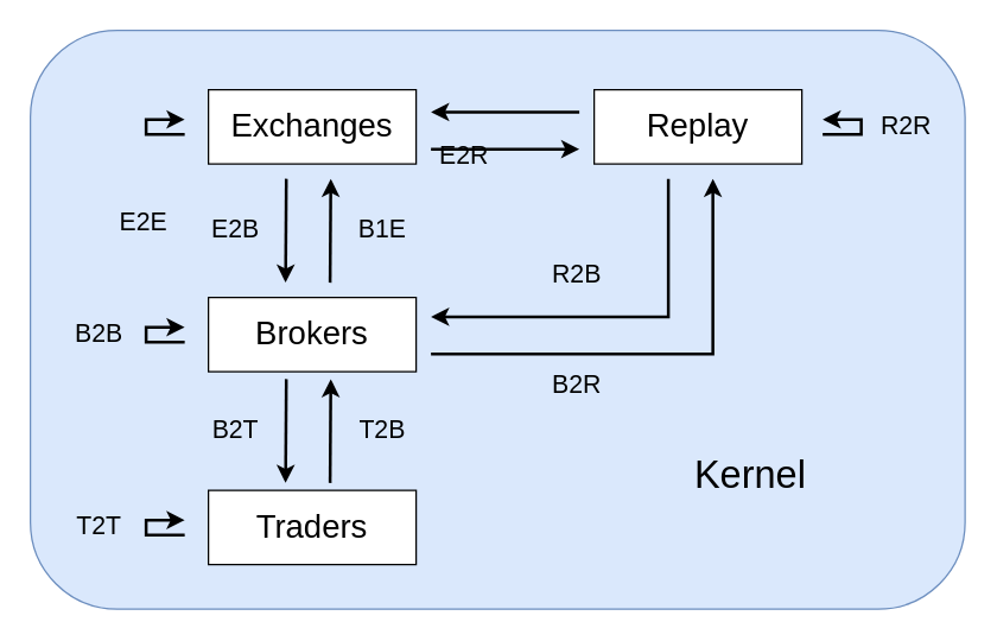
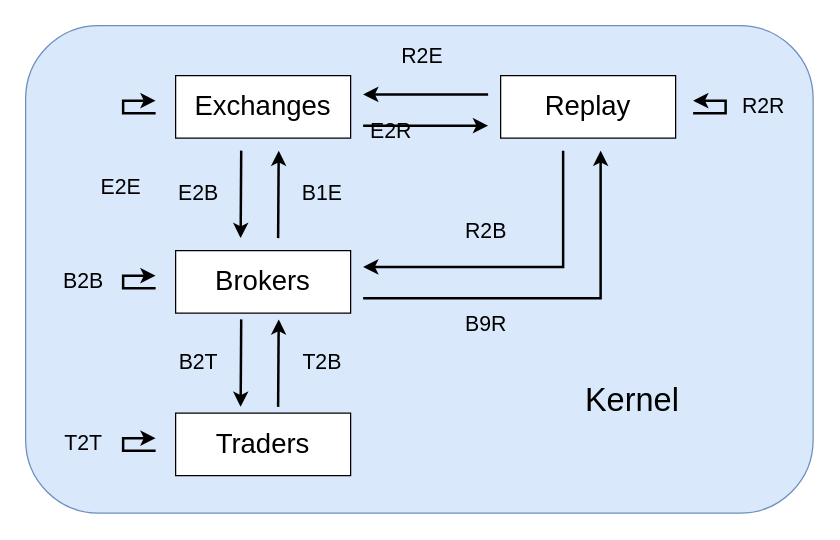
  <mxCell id="0" />
  <mxCell id="1" parent="0" />
  <mxCell id="2" value="" style="rounded=1;whiteSpace=wrap;html=1;fontSize=17;fillColor=#dae8fc;strokeColor=#6c8ebf;" parent="1" vertex="1"><mxGeometry x="20" y="20" width="630" height="390" as="geometry" /></mxCell>
  <mxCell id="3" value="" style="endArrow=classic;html=1;rounded=0;strokeWidth=2;" parent="1" edge="1"><mxGeometry width="50" height="50" relative="1" as="geometry"><mxPoint x="222" y="190" as="sourcePoint" /><mxPoint x="222.47" y="120" as="targetPoint" /></mxGeometry></mxCell>
  <mxCell id="4" value="" style="endArrow=classic;html=1;rounded=0;strokeWidth=2;" parent="1" edge="1"><mxGeometry width="50" height="50" relative="1" as="geometry"><mxPoint x="192.47" y="120" as="sourcePoint" /><mxPoint x="192" y="190" as="targetPoint" /></mxGeometry></mxCell>
  <mxCell id="5" value="B1E" style="text;html=1;align=center;verticalAlign=middle;resizable=0;points=[];autosize=1;strokeColor=none;fillColor=none;fontSize=17;" parent="1" vertex="1"><mxGeometry x="232" y="140" width="50" height="30" as="geometry" /></mxCell>
  <mxCell id="6" value="E2B" style="text;html=1;align=center;verticalAlign=middle;resizable=0;points=[];autosize=1;strokeColor=none;fillColor=none;fontSize=17;" parent="1" vertex="1"><mxGeometry x="133" y="140" width="50" height="30" as="geometry" /></mxCell>
  <mxCell id="7" value="" style="endArrow=classic;html=1;rounded=0;strokeWidth=2;" parent="1" edge="1"><mxGeometry width="50" height="50" relative="1" as="geometry"><mxPoint x="222" y="325" as="sourcePoint" /><mxPoint x="222.47" y="255" as="targetPoint" /></mxGeometry></mxCell>
  <mxCell id="8" value="" style="endArrow=classic;html=1;rounded=0;strokeWidth=2;" parent="1" edge="1"><mxGeometry width="50" height="50" relative="1" as="geometry"><mxPoint x="192.47" y="255" as="sourcePoint" /><mxPoint x="192" y="325" as="targetPoint" /></mxGeometry></mxCell>
  <mxCell id="9" value="T2B" style="text;html=1;align=center;verticalAlign=middle;resizable=0;points=[];autosize=1;strokeColor=none;fillColor=none;fontSize=17;" parent="1" vertex="1"><mxGeometry x="232" y="275" width="50" height="30" as="geometry" /></mxCell>
  <mxCell id="10" value="B2T" style="text;html=1;align=center;verticalAlign=middle;resizable=0;points=[];autosize=1;strokeColor=none;fillColor=none;fontSize=17;" parent="1" vertex="1"><mxGeometry x="133" y="275" width="50" height="30" as="geometry" /></mxCell>
  <mxCell id="11" value="E2R" style="text;html=1;align=center;verticalAlign=middle;resizable=0;points=[];autosize=1;strokeColor=none;fillColor=none;fontSize=17;" parent="1" vertex="1"><mxGeometry x="287" y="90" width="50" height="30" as="geometry" /></mxCell>
+ <mxCell id="12" value="R2E" style="text;html=1;align=center;verticalAlign=middle;resizable=0;points=[];autosize=1;strokeColor=none;fillColor=none;fontSize=17;" parent="1" vertex="1"><mxGeometry x="312" y="30" width="50" height="30" as="geometry" /></mxCell>
  <mxCell id="13" value="" style="endArrow=classic;html=1;rounded=0;strokeWidth=2;" parent="1" edge="1"><mxGeometry width="50" height="50" relative="1" as="geometry"><mxPoint x="554" y="90" as="sourcePoint" /><mxPoint x="554" y="80" as="targetPoint" /><Array as="points"><mxPoint x="580" y="90" /><mxPoint x="580" y="80" /></Array></mxGeometry></mxCell>
  <mxCell id="14" value="R2R" style="text;html=1;align=center;verticalAlign=middle;resizable=0;points=[];autosize=1;strokeColor=none;fillColor=none;fontSize=17;" parent="1" vertex="1"><mxGeometry x="585" y="70" width="50" height="30" as="geometry" /></mxCell>
  <mxCell id="15" value="Exchanges" style="rounded=0;whiteSpace=wrap;html=1;fontSize=22;" parent="1" vertex="1"><mxGeometry x="140" y="60" width="140" height="50" as="geometry" /></mxCell>
  <mxCell id="16" value="Brokers" style="rounded=0;whiteSpace=wrap;html=1;fontSize=22;" parent="1" vertex="1"><mxGeometry x="140" y="200" width="140" height="50" as="geometry" /></mxCell>
  <mxCell id="17" value="Traders" style="rounded=0;whiteSpace=wrap;html=1;fontSize=22;" parent="1" vertex="1"><mxGeometry x="140" y="330" width="140" height="50" as="geometry" /></mxCell>
  <mxCell id="18" value="Kernel" style="text;html=1;align=center;verticalAlign=middle;resizable=0;points=[];autosize=1;strokeColor=none;fillColor=none;fontSize=26;" parent="1" vertex="1"><mxGeometry x="460" y="300" width="90" height="40" as="geometry" /></mxCell>
  <mxCell id="19" value="" style="endArrow=classic;html=1;rounded=0;strokeWidth=2;" parent="1" edge="1"><mxGeometry width="50" height="50" relative="1" as="geometry"><mxPoint x="450" y="120" as="sourcePoint" /><mxPoint x="290" y="213" as="targetPoint" /><Array as="points"><mxPoint x="450" y="213" /></Array></mxGeometry></mxCell>
  <mxCell id="20" value="" style="endArrow=none;html=1;rounded=0;strokeWidth=2;startArrow=classic;startFill=1;endFill=0;" parent="1" edge="1"><mxGeometry width="50" height="50" relative="1" as="geometry"><mxPoint x="480" y="120" as="sourcePoint" /><mxPoint x="290" y="238" as="targetPoint" /><Array as="points"><mxPoint x="480" y="238" /></Array></mxGeometry></mxCell>
  <mxCell id="21" value="R2B" style="text;html=1;align=center;verticalAlign=middle;resizable=0;points=[];autosize=1;strokeColor=none;fillColor=none;fontSize=17;" parent="1" vertex="1"><mxGeometry x="362.5" y="170" width="50" height="30" as="geometry" /></mxCell>
- <mxCell id="22" value="B2R" style="text;html=1;align=center;verticalAlign=middle;resizable=0;points=[];autosize=1;strokeColor=none;fillColor=none;fontSize=17;" parent="1" vertex="1"><mxGeometry x="362.5" y="245" width="50" height="30" as="geometry" /></mxCell>
+ <mxCell id="22" value="B9R" style="text;html=1;align=center;verticalAlign=middle;resizable=0;points=[];autosize=1;strokeColor=none;fillColor=none;fontSize=17;" parent="1" vertex="1"><mxGeometry x="362.5" y="245" width="50" height="30" as="geometry" /></mxCell>
  <mxCell id="23" value="Replay" style="rounded=0;whiteSpace=wrap;html=1;fontSize=22;" parent="1" vertex="1"><mxGeometry x="400" y="60" width="140" height="50" as="geometry" /></mxCell>
  <mxCell id="24" value="" style="endArrow=classic;html=1;rounded=0;strokeWidth=2;" parent="1" edge="1"><mxGeometry width="50" height="50" relative="1" as="geometry"><mxPoint x="390" y="75" as="sourcePoint" /><mxPoint x="290" y="75" as="targetPoint" /><Array as="points" /></mxGeometry></mxCell>
  <mxCell id="25" value="" style="endArrow=none;html=1;rounded=0;strokeWidth=2;startArrow=classic;startFill=1;endFill=0;" parent="1" edge="1"><mxGeometry width="50" height="50" relative="1" as="geometry"><mxPoint x="390" y="100" as="sourcePoint" /><mxPoint x="290" y="100" as="targetPoint" /><Array as="points" /></mxGeometry></mxCell>
  <mxCell id="26" value="" style="endArrow=classic;html=1;rounded=0;strokeWidth=2;" parent="1" edge="1"><mxGeometry width="50" height="50" relative="1" as="geometry"><mxPoint x="124" y="230" as="sourcePoint" /><mxPoint x="124" y="220" as="targetPoint" /><Array as="points"><mxPoint x="98" y="230" /><mxPoint x="98" y="220" /></Array></mxGeometry></mxCell>
  <mxCell id="27" value="B2B" style="text;html=1;align=center;verticalAlign=middle;resizable=0;points=[];autosize=1;strokeColor=none;fillColor=none;fontSize=17;flipV=0;flipH=1;" parent="1" vertex="1"><mxGeometry x="41" y="210" width="50" height="30" as="geometry" /></mxCell>
  <mxCell id="28" value="" style="endArrow=classic;html=1;rounded=0;strokeWidth=2;" parent="1" edge="1"><mxGeometry width="50" height="50" relative="1" as="geometry"><mxPoint x="124" y="90" as="sourcePoint" /><mxPoint x="124" y="80" as="targetPoint" /><Array as="points"><mxPoint x="98" y="90" /><mxPoint x="98" y="80" /></Array></mxGeometry></mxCell>
  <mxCell id="29" value="E2E" style="text;html=1;align=center;verticalAlign=middle;resizable=0;points=[];autosize=1;strokeColor=none;fillColor=none;fontSize=17;flipV=0;flipH=1;" parent="1" vertex="1"><mxGeometry x="71" y="135" width="50" height="30" as="geometry" /></mxCell>
  <mxCell id="30" value="" style="endArrow=classic;html=1;rounded=0;strokeWidth=2;" edge="1" parent="1"><mxGeometry width="50" height="50" relative="1" as="geometry"><mxPoint x="124" y="360" as="sourcePoint" /><mxPoint x="124" y="350" as="targetPoint" /><Array as="points"><mxPoint x="98" y="360" /><mxPoint x="98" y="350" /></Array></mxGeometry></mxCell>
  <mxCell id="31" value="T2T" style="text;html=1;align=center;verticalAlign=middle;resizable=0;points=[];autosize=1;strokeColor=none;fillColor=none;fontSize=17;flipV=0;flipH=1;" vertex="1" parent="1"><mxGeometry x="41" y="340" width="50" height="30" as="geometry" /></mxCell>
